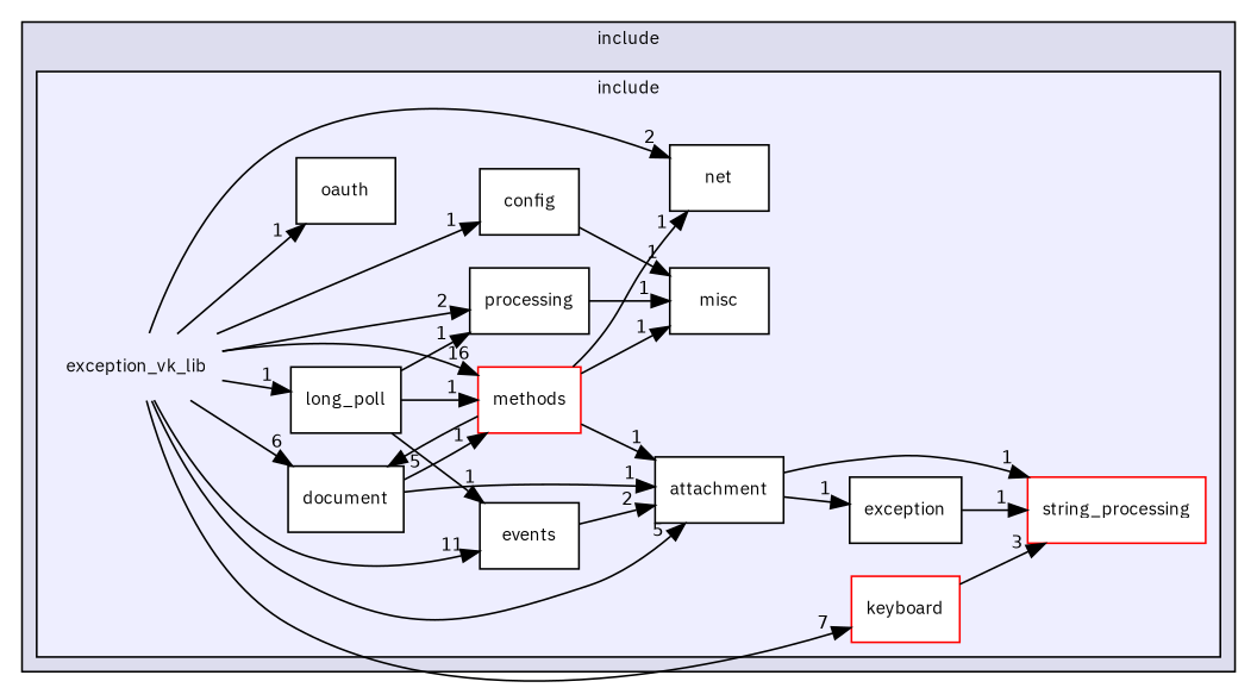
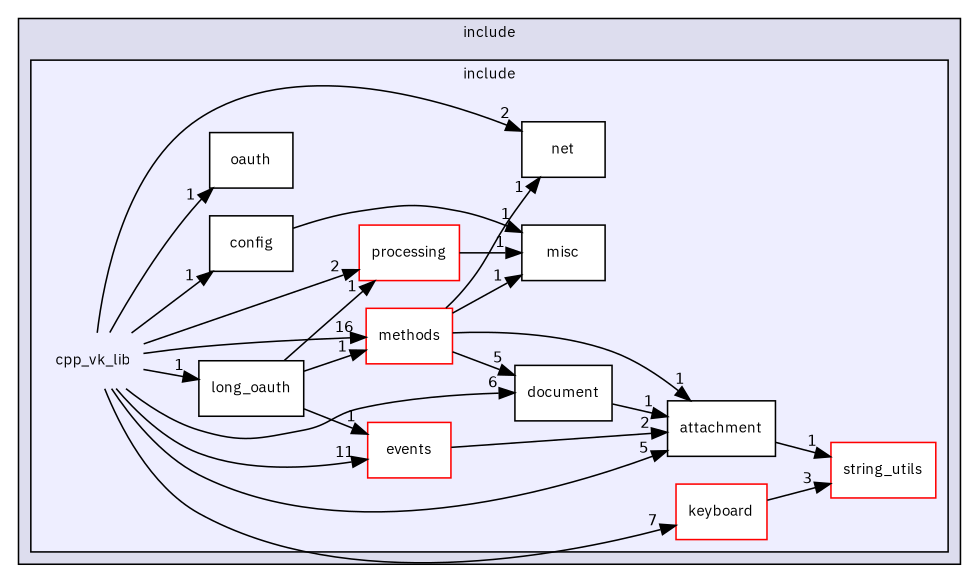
  digraph {
    compound=true
    rankdir=LR
    fontname="IBM Plex Sans"
    node [fontname="IBM Plex Sans" fontsize=10 shape=box fillcolor=white style=filled]
    edge [headlabel=1 labeldistance=1.5 labelfontname=Helvetica labelfontsize=10 fontname="IBM Plex Sans"]
-   n1 [label=exception_vk_lib shape=plaintext fillcolor="" style=""]
+   n1 [label=cpp_vk_lib shape=plaintext fillcolor="" style=""]
    n2 [label=attachment]
    n3 [label=config]
    n4 [label=document]
-   n5 [color=black label=events]
-   n6 [label=exception]
+   n5 [color=red label=events]
    n7 [color=red label=keyboard]
-   n8 [label=long_poll]
+   n8 [label=long_oauth]
    n9 [color=red label=methods]
    n10 [label=misc]
    n11 [label=net]
    n12 [label=oauth]
-   n13 [label=processing]
-   n14 [color=red label=string_processing]
+   n13 [label=processing color=red]
+   n14 [color=red label=string_utils]
    subgraph cluster_1 {
      bgcolor="#ddddee"
      fontsize=10
      label=include
      pencolor=black
      subgraph cluster_2 {
        bgcolor="#eeeeff"
        fontsize=10
        pencolor=black
        n1
        n2
        n3
        n4
        n5
-       n6
        n7
        n8
        n9
        n10
        n11
        n12
        n13
        n14
      }
    }
    n1 -> n2 [headlabel=5]
    n1 -> n3
    n1 -> n4 [headlabel=6]
    n1 -> n5 [headlabel=11]
    n1 -> n7 [headlabel=7]
    n1 -> n8
    n1 -> n9 [headlabel=16]
    n1 -> n11 [headlabel=2]
    n1 -> n12
    n1 -> n13 [headlabel=2]
-   n2 -> n6
    n2 -> n14
    n3 -> n10
    n4 -> n2
-   n4 -> n9
    n5 -> n2 [headlabel=2]
-   n6 -> n14
    n7 -> n14 [headlabel=3]
    n8 -> n5
    n8 -> n9
    n8 -> n13
    n9 -> n2
    n9 -> n4 [headlabel=5]
    n9 -> n10
    n9 -> n11
    n13 -> n10
  }
